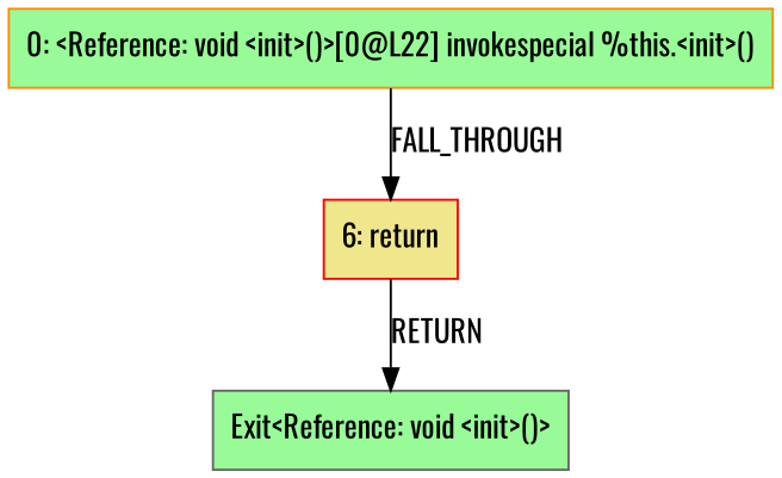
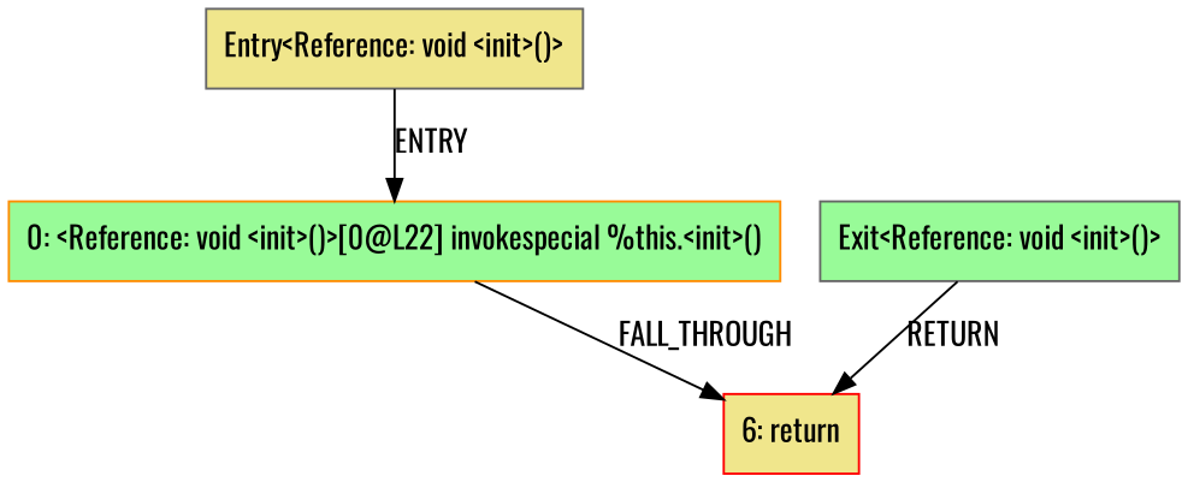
  digraph {
    fontname=Oswald
    node [color=gray40 fillcolor=khaki fontname=Oswald shape=box style=filled]
    edge [fontname=Oswald]
+   n1 [label="Entry<Reference: void <init>()>"]
    n2 [color=darkorange fillcolor=palegreen label="0: <Reference: void <init>()>[0@L22] invokespecial %this.<init>()"]
    n3 [color=red label="6: return"]
    n4 [fillcolor=palegreen label="Exit<Reference: void <init>()>"]
+   n1 -> n2 [label=ENTRY]
    n2 -> n3 [label=FALL_THROUGH]
-   n3 -> n4 [label=RETURN]
+   n4 -> n3 [label=RETURN]
  }
